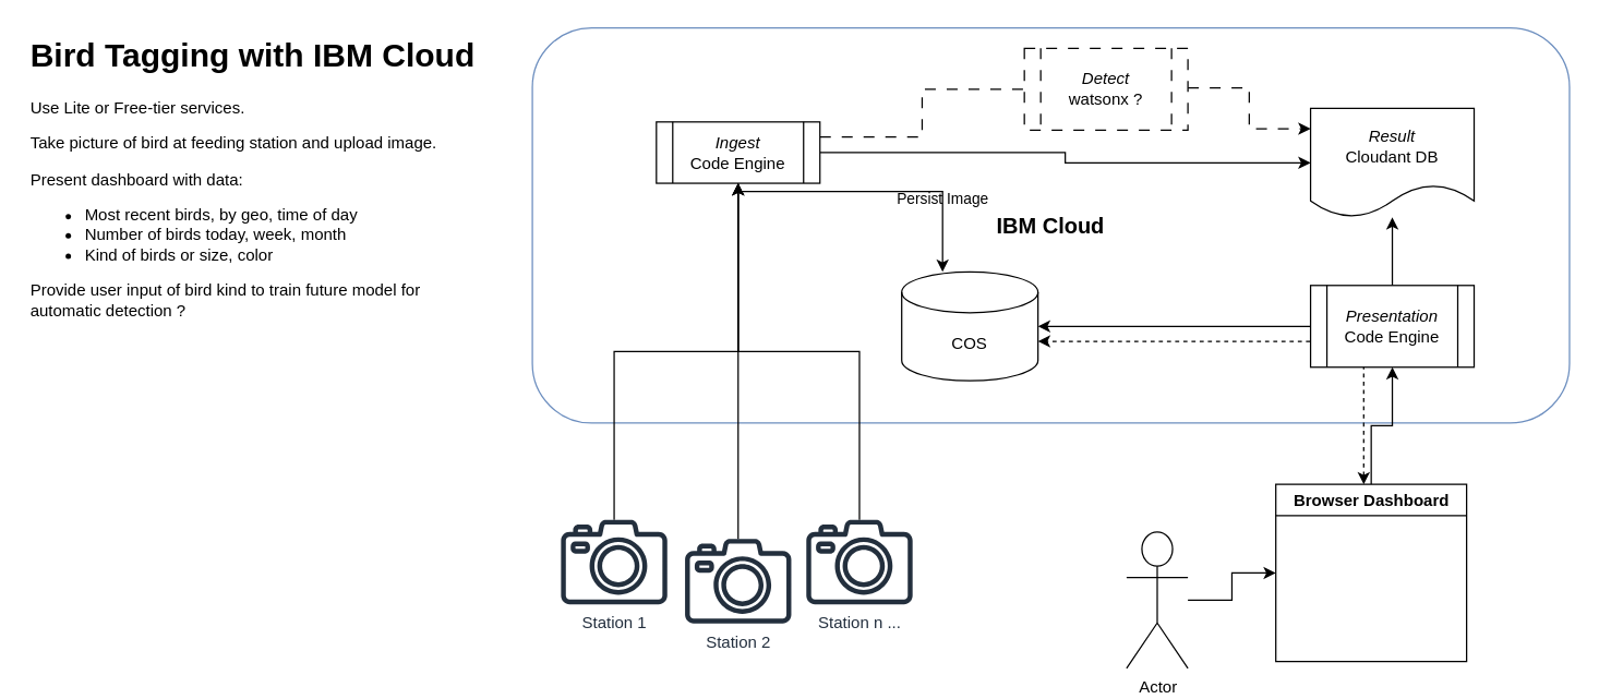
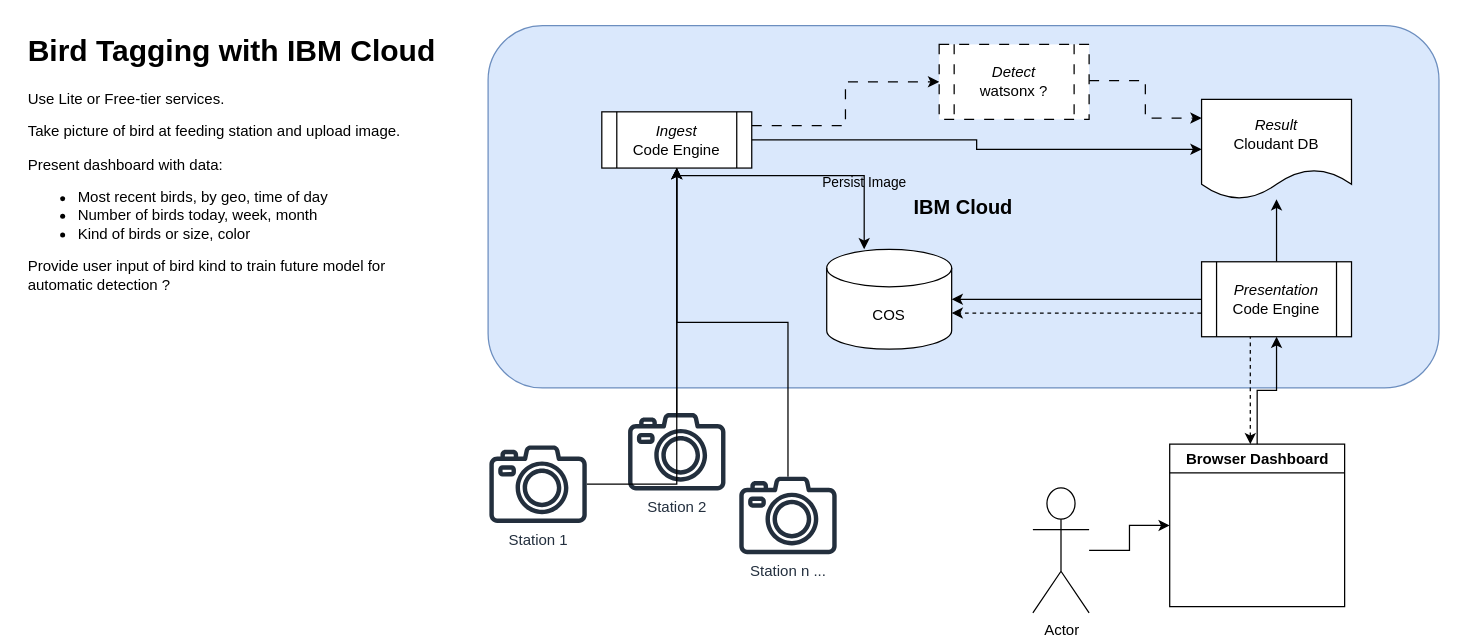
  <mxCell id="0" />
  <mxCell id="1" parent="0" />
- <mxCell id="2" value="&lt;font style=&quot;font-size: 16px;&quot;&gt;&lt;b&gt;IBM Cloud&lt;/b&gt;&lt;/font&gt;" style="rounded=1;whiteSpace=wrap;html=1;fillColor=#ffffff;strokeColor=#6c8ebf;" parent="1" vertex="1"><mxGeometry x="390" y="20" width="761" height="290" as="geometry" /></mxCell>
+ <mxCell id="2" value="&lt;font style=&quot;font-size: 16px;&quot;&gt;&lt;b&gt;IBM Cloud&lt;/b&gt;&lt;/font&gt;" style="rounded=1;whiteSpace=wrap;html=1;fillColor=#dae8fc;strokeColor=#6c8ebf;" parent="1" vertex="1"><mxGeometry x="390" y="20" width="761" height="290" as="geometry" /></mxCell>
  <mxCell id="3" style="edgeStyle=orthogonalEdgeStyle;rounded=0;orthogonalLoop=1;jettySize=auto;html=1;" parent="1" source="4" target="13" edge="1"><mxGeometry relative="1" as="geometry" /></mxCell>
- <mxCell id="4" value="Station 2" style="sketch=0;outlineConnect=0;fontColor=#232F3E;gradientColor=none;fillColor=#232F3D;strokeColor=none;dashed=0;verticalLabelPosition=bottom;verticalAlign=top;align=center;html=1;fontSize=12;fontStyle=0;aspect=fixed;pointerEvents=1;shape=mxgraph.aws4.camera2;" parent="1" vertex="1"><mxGeometry x="502" y="395" width="78" height="62" as="geometry" /></mxCell>
+ <mxCell id="4" value="Station 2" style="sketch=0;outlineConnect=0;fontColor=#232F3E;gradientColor=none;fillColor=#232F3D;strokeColor=none;dashed=0;verticalLabelPosition=bottom;verticalAlign=top;align=center;html=1;fontSize=12;fontStyle=0;aspect=fixed;pointerEvents=1;shape=mxgraph.aws4.camera2;" parent="1" vertex="1"><mxGeometry x="502" y="330" width="78" height="62" as="geometry" /></mxCell>
  <mxCell id="5" style="edgeStyle=orthogonalEdgeStyle;rounded=0;orthogonalLoop=1;jettySize=auto;html=1;dashed=1;dashPattern=8 8;" parent="1" edge="1"><mxGeometry relative="1" as="geometry"><mxPoint x="871" y="64" as="sourcePoint" /><mxPoint x="961" y="94" as="targetPoint" /><Array as="points"><mxPoint x="916" y="64" /><mxPoint x="916" y="94" /></Array></mxGeometry></mxCell>
  <mxCell id="6" value="&lt;i&gt;Detect&lt;/i&gt;&lt;div&gt;watsonx ?&lt;/div&gt;" style="shape=process;whiteSpace=wrap;html=1;backgroundOutline=1;dashed=1;dashPattern=8 8;" parent="1" vertex="1"><mxGeometry x="751" y="35" width="120" height="60" as="geometry" /></mxCell>
  <mxCell id="7" value="COS" style="shape=cylinder3;whiteSpace=wrap;html=1;boundedLbl=1;backgroundOutline=1;size=15;" parent="1" vertex="1"><mxGeometry x="661" y="199" width="100" height="80" as="geometry" /></mxCell>
  <mxCell id="8" value="&lt;div&gt;&lt;i&gt;Result&lt;/i&gt;&lt;/div&gt;Cloudant&amp;nbsp;&lt;span style=&quot;background-color: transparent; color: light-dark(rgb(0, 0, 0), rgb(255, 255, 255));&quot;&gt;DB&lt;/span&gt;" style="shape=document;whiteSpace=wrap;html=1;boundedLbl=1;" parent="1" vertex="1"><mxGeometry x="961" y="79" width="120" height="80" as="geometry" /></mxCell>
  <mxCell id="9" style="edgeStyle=orthogonalEdgeStyle;rounded=0;orthogonalLoop=1;jettySize=auto;html=1;" parent="1" source="13" target="7" edge="1"><mxGeometry relative="1" as="geometry"><Array as="points"><mxPoint x="691" y="140" /></Array></mxGeometry></mxCell>
  <mxCell id="10" value="Persist Image" style="edgeLabel;html=1;align=center;verticalAlign=middle;resizable=0;points=[];labelBackgroundColor=none;" parent="9" vertex="1" connectable="0"><mxGeometry x="0.494" y="-1" relative="1" as="geometry"><mxPoint as="offset" /></mxGeometry></mxCell>
  <mxCell id="11" style="edgeStyle=orthogonalEdgeStyle;rounded=0;orthogonalLoop=1;jettySize=auto;html=1;" edge="1" parent="1" source="13" target="8"><mxGeometry relative="1" as="geometry" /></mxCell>
- <mxCell id="12" style="edgeStyle=orthogonalEdgeStyle;rounded=0;orthogonalLoop=1;jettySize=auto;html=1;dashed=1;dashPattern=8 8;endArrow=none;" edge="1" parent="1" source="13" target="6"><mxGeometry relative="1" as="geometry"><Array as="points"><mxPoint x="676" y="100" /><mxPoint x="676" y="65" /></Array></mxGeometry></mxCell>
+ <mxCell id="12" style="edgeStyle=orthogonalEdgeStyle;rounded=0;orthogonalLoop=1;jettySize=auto;html=1;dashed=1;dashPattern=8 8;" edge="1" parent="1" source="13" target="6"><mxGeometry relative="1" as="geometry"><Array as="points"><mxPoint x="676" y="100" /><mxPoint x="676" y="65" /></Array></mxGeometry></mxCell>
  <mxCell id="13" value="&lt;i&gt;Ingest&lt;/i&gt;&lt;div&gt;Code Engine&lt;/div&gt;" style="shape=process;whiteSpace=wrap;html=1;backgroundOutline=1;" parent="1" vertex="1"><mxGeometry x="481" y="89" width="120" height="45" as="geometry" /></mxCell>
  <mxCell id="14" style="edgeStyle=orthogonalEdgeStyle;rounded=0;orthogonalLoop=1;jettySize=auto;html=1;" parent="1" source="15" target="18" edge="1"><mxGeometry relative="1" as="geometry" /></mxCell>
  <mxCell id="15" value="Actor" style="shape=umlActor;verticalLabelPosition=bottom;verticalAlign=top;html=1;outlineConnect=0;" parent="1" vertex="1"><mxGeometry x="826" y="390" width="45" height="100" as="geometry" /></mxCell>
  <mxCell id="16" style="edgeStyle=orthogonalEdgeStyle;rounded=0;orthogonalLoop=1;jettySize=auto;html=1;" parent="1" source="18" target="21" edge="1"><mxGeometry relative="1" as="geometry" /></mxCell>
  <mxCell id="17" style="edgeStyle=orthogonalEdgeStyle;rounded=0;orthogonalLoop=1;jettySize=auto;html=1;dashed=1;startArrow=classic;startFill=1;" parent="1" source="18" target="7" edge="1"><mxGeometry relative="1" as="geometry"><Array as="points"><mxPoint x="1000" y="250" /><mxPoint x="691" y="250" /></Array></mxGeometry></mxCell>
  <mxCell id="18" value="Browser Dashboard" style="swimlane;whiteSpace=wrap;html=1;" parent="1" vertex="1"><mxGeometry x="935.5" y="355" width="140" height="130" as="geometry" /></mxCell>
  <mxCell id="19" style="edgeStyle=orthogonalEdgeStyle;rounded=0;orthogonalLoop=1;jettySize=auto;html=1;" parent="1" source="21" target="8" edge="1"><mxGeometry relative="1" as="geometry" /></mxCell>
  <mxCell id="20" style="edgeStyle=orthogonalEdgeStyle;rounded=0;orthogonalLoop=1;jettySize=auto;html=1;" parent="1" source="21" target="7" edge="1"><mxGeometry relative="1" as="geometry" /></mxCell>
  <mxCell id="21" value="&lt;i&gt;Presentation&lt;/i&gt;&lt;div&gt;Code Engine&lt;/div&gt;" style="shape=process;whiteSpace=wrap;html=1;backgroundOutline=1;" parent="1" vertex="1"><mxGeometry x="961" y="209" width="120" height="60" as="geometry" /></mxCell>
  <mxCell id="22" value="&lt;h1 style=&quot;margin-top: 0px;&quot;&gt;Bird Tagging with IBM Cloud&lt;/h1&gt;&lt;p&gt;&lt;span style=&quot;background-color: transparent; color: light-dark(rgb(0, 0, 0), rgb(255, 255, 255));&quot;&gt;Use Lite or Free-tier services.&lt;/span&gt;&lt;/p&gt;&lt;p&gt;&lt;span style=&quot;background-color: transparent; color: light-dark(rgb(0, 0, 0), rgb(255, 255, 255));&quot;&gt;Take picture of bird at feeding station and upload image.&lt;/span&gt;&lt;/p&gt;&lt;p&gt;&lt;span style=&quot;background-color: transparent; color: light-dark(rgb(0, 0, 0), rgb(255, 255, 255));&quot;&gt;Present dashboard with data:&lt;/span&gt;&lt;br&gt;&lt;/p&gt;&lt;p&gt;&lt;/p&gt;&lt;ul&gt;&lt;li&gt;Most recent birds, by geo, time of day&lt;/li&gt;&lt;li&gt;Number of birds today, week, month&lt;/li&gt;&lt;li&gt;Kind of birds or size, color&amp;nbsp;&lt;/li&gt;&lt;/ul&gt;Provide user input of bird kind to train future model for automatic detection ?&lt;p&gt;&lt;/p&gt;" style="text;html=1;whiteSpace=wrap;overflow=hidden;rounded=0;" parent="1" vertex="1"><mxGeometry x="20" y="20" width="340" height="270" as="geometry" /></mxCell>
  <mxCell id="23" style="edgeStyle=orthogonalEdgeStyle;rounded=0;orthogonalLoop=1;jettySize=auto;html=1;" parent="1" source="24" target="13" edge="1"><mxGeometry relative="1" as="geometry" /></mxCell>
  <mxCell id="24" value="Station n ..." style="sketch=0;outlineConnect=0;fontColor=#232F3E;gradientColor=none;fillColor=#232F3D;strokeColor=none;dashed=0;verticalLabelPosition=bottom;verticalAlign=top;align=center;html=1;fontSize=12;fontStyle=0;aspect=fixed;pointerEvents=1;shape=mxgraph.aws4.camera2;" parent="1" vertex="1"><mxGeometry x="591" y="381" width="78" height="62" as="geometry" /></mxCell>
  <mxCell id="25" style="edgeStyle=orthogonalEdgeStyle;rounded=0;orthogonalLoop=1;jettySize=auto;html=1;" parent="1" source="26" target="13" edge="1"><mxGeometry relative="1" as="geometry" /></mxCell>
- <mxCell id="26" value="Station 1" style="sketch=0;outlineConnect=0;fontColor=#232F3E;gradientColor=none;fillColor=#232F3D;strokeColor=none;dashed=0;verticalLabelPosition=bottom;verticalAlign=top;align=center;html=1;fontSize=12;fontStyle=0;aspect=fixed;pointerEvents=1;shape=mxgraph.aws4.camera2;" parent="1" vertex="1"><mxGeometry x="411" y="381" width="78" height="62" as="geometry" /></mxCell>
+ <mxCell id="26" value="Station 1" style="sketch=0;outlineConnect=0;fontColor=#232F3E;gradientColor=none;fillColor=#232F3D;strokeColor=none;dashed=0;verticalLabelPosition=bottom;verticalAlign=top;align=center;html=1;fontSize=12;fontStyle=0;aspect=fixed;pointerEvents=1;shape=mxgraph.aws4.camera2;" parent="1" vertex="1"><mxGeometry x="391" y="356" width="78" height="62" as="geometry" /></mxCell>
